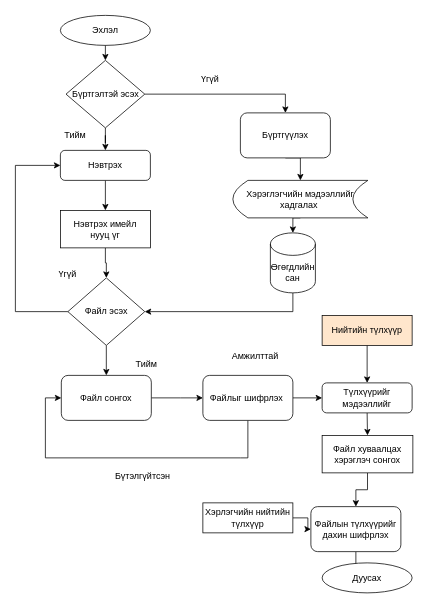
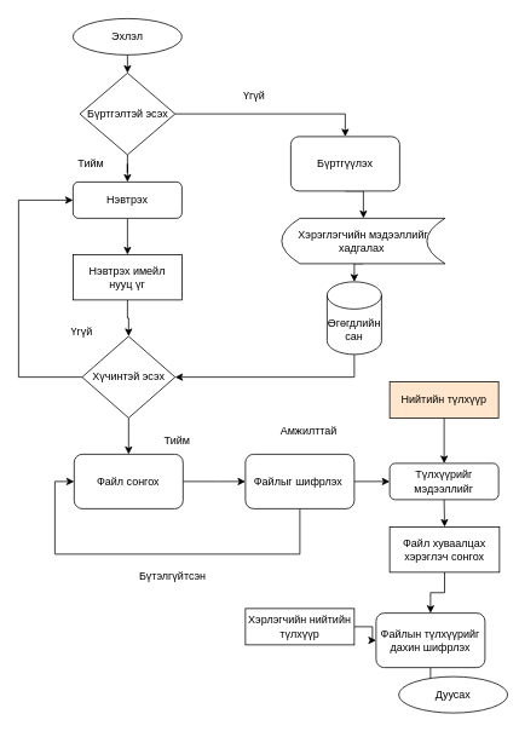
  <mxCell id="0" />
  <mxCell id="1" parent="0" />
  <mxCell id="2" value="Эхлэл" style="ellipse;whiteSpace=wrap;html=1;" parent="1" vertex="1"><mxGeometry x="80" y="20" width="120" height="40" as="geometry" /></mxCell>
  <mxCell id="3" style="edgeStyle=orthogonalEdgeStyle;rounded=0;orthogonalLoop=1;jettySize=auto;html=1;entryX=0.5;entryY=0;entryDx=0;entryDy=0;" parent="1" source="5" target="7" edge="1"><mxGeometry relative="1" as="geometry" /></mxCell>
  <mxCell id="4" style="edgeStyle=orthogonalEdgeStyle;rounded=0;orthogonalLoop=1;jettySize=auto;html=1;entryX=0.5;entryY=0;entryDx=0;entryDy=0;" parent="1" source="5" target="9" edge="1"><mxGeometry relative="1" as="geometry" /></mxCell>
  <mxCell id="5" value="Бүртгэлтэй эсэх" style="rhombus;whiteSpace=wrap;html=1;" parent="1" vertex="1"><mxGeometry x="87.5" y="80" width="105" height="90" as="geometry" /></mxCell>
  <mxCell id="6" style="edgeStyle=orthogonalEdgeStyle;rounded=0;orthogonalLoop=1;jettySize=auto;html=1;exitX=0.5;exitY=1;exitDx=0;exitDy=0;entryX=0.5;entryY=0;entryDx=0;entryDy=0;" parent="1" source="7" target="31" edge="1"><mxGeometry relative="1" as="geometry" /></mxCell>
  <mxCell id="7" value="Бүртгүүлэх" style="rounded=1;whiteSpace=wrap;html=1;" parent="1" vertex="1"><mxGeometry x="320" y="150" width="120" height="60" as="geometry" /></mxCell>
  <mxCell id="8" style="edgeStyle=orthogonalEdgeStyle;rounded=0;orthogonalLoop=1;jettySize=auto;html=1;exitX=0.5;exitY=1;exitDx=0;exitDy=0;" parent="1" source="9" target="11" edge="1"><mxGeometry relative="1" as="geometry" /></mxCell>
  <mxCell id="9" value="Нэвтрэх" style="rounded=1;whiteSpace=wrap;html=1;" parent="1" vertex="1"><mxGeometry x="80" y="200" width="120" height="40" as="geometry" /></mxCell>
  <mxCell id="10" style="edgeStyle=orthogonalEdgeStyle;rounded=0;orthogonalLoop=1;jettySize=auto;html=1;exitX=0.5;exitY=1;exitDx=0;exitDy=0;entryX=0.5;entryY=0;entryDx=0;entryDy=0;" parent="1" source="11" target="14" edge="1"><mxGeometry relative="1" as="geometry" /></mxCell>
  <mxCell id="11" value="Нэвтрэх имейл&lt;br&gt;нууц үг" style="rounded=0;whiteSpace=wrap;html=1;" parent="1" vertex="1"><mxGeometry x="80" y="280" width="120" height="50" as="geometry" /></mxCell>
  <mxCell id="12" style="edgeStyle=orthogonalEdgeStyle;rounded=0;orthogonalLoop=1;jettySize=auto;html=1;exitX=0;exitY=0.5;exitDx=0;exitDy=0;entryX=0;entryY=0.5;entryDx=0;entryDy=0;" parent="1" source="14" target="9" edge="1"><mxGeometry relative="1" as="geometry"><Array as="points"><mxPoint x="20" y="415" /><mxPoint x="20" y="220" /></Array></mxGeometry></mxCell>
  <mxCell id="13" style="edgeStyle=orthogonalEdgeStyle;rounded=0;orthogonalLoop=1;jettySize=auto;html=1;exitX=0.5;exitY=1;exitDx=0;exitDy=0;entryX=0.5;entryY=0;entryDx=0;entryDy=0;" edge="1" parent="1" source="14" target="16"><mxGeometry relative="1" as="geometry" /></mxCell>
- <mxCell id="14" value="Файл эсэх" style="rhombus;whiteSpace=wrap;html=1;" parent="1" vertex="1"><mxGeometry x="90" y="370" width="102.5" height="90" as="geometry" /></mxCell>
+ <mxCell id="14" value="Хүчинтэй эсэх" style="rhombus;whiteSpace=wrap;html=1;" parent="1" vertex="1"><mxGeometry x="90" y="370" width="102.5" height="90" as="geometry" /></mxCell>
  <mxCell id="15" style="edgeStyle=orthogonalEdgeStyle;rounded=0;orthogonalLoop=1;jettySize=auto;html=1;exitX=1;exitY=0.5;exitDx=0;exitDy=0;entryX=0;entryY=0.5;entryDx=0;entryDy=0;" parent="1" source="16" target="19" edge="1"><mxGeometry relative="1" as="geometry"><Array as="points"><mxPoint x="240" y="530" /><mxPoint x="240" y="530" /></Array></mxGeometry></mxCell>
  <mxCell id="16" value="Файл сонгох" style="rounded=1;whiteSpace=wrap;html=1;" parent="1" vertex="1"><mxGeometry x="81.25" y="500" width="120" height="60" as="geometry" /></mxCell>
  <mxCell id="17" style="edgeStyle=orthogonalEdgeStyle;rounded=0;orthogonalLoop=1;jettySize=auto;html=1;exitX=0.5;exitY=1;exitDx=0;exitDy=0;entryX=0;entryY=0.5;entryDx=0;entryDy=0;" parent="1" source="19" target="16" edge="1"><mxGeometry relative="1" as="geometry"><Array as="points"><mxPoint x="320" y="610" /><mxPoint x="60" y="610" /><mxPoint x="60" y="560" /></Array></mxGeometry></mxCell>
  <mxCell id="18" style="edgeStyle=orthogonalEdgeStyle;rounded=0;orthogonalLoop=1;jettySize=auto;html=1;exitX=1;exitY=0.5;exitDx=0;exitDy=0;entryX=0;entryY=0.5;entryDx=0;entryDy=0;" parent="1" source="19" target="39" edge="1"><mxGeometry relative="1" as="geometry" /></mxCell>
  <mxCell id="19" value="Файлыг шифрлэх&amp;nbsp;" style="rounded=1;whiteSpace=wrap;html=1;" parent="1" vertex="1"><mxGeometry x="270" y="500" width="120" height="60" as="geometry" /></mxCell>
  <mxCell id="20" style="edgeStyle=orthogonalEdgeStyle;rounded=0;orthogonalLoop=1;jettySize=auto;html=1;exitX=0.5;exitY=1;exitDx=0;exitDy=0;entryX=0.5;entryY=0;entryDx=0;entryDy=0;" parent="1" source="21" target="23" edge="1"><mxGeometry relative="1" as="geometry" /></mxCell>
  <mxCell id="21" value="Файл хуваалцах хэрэглэч сонгох" style="rounded=0;whiteSpace=wrap;html=1;" parent="1" vertex="1"><mxGeometry x="429" y="580" width="121" height="50" as="geometry" /></mxCell>
  <mxCell id="22" value="" style="edgeStyle=orthogonalEdgeStyle;rounded=0;orthogonalLoop=1;jettySize=auto;html=1;" parent="1" source="23" target="26" edge="1"><mxGeometry relative="1" as="geometry" /></mxCell>
  <mxCell id="23" value="Файлын түлхүүрийг дахин шифрлэх" style="rounded=1;whiteSpace=wrap;html=1;" parent="1" vertex="1"><mxGeometry x="414" y="675" width="120" height="60" as="geometry" /></mxCell>
  <mxCell id="24" style="edgeStyle=orthogonalEdgeStyle;rounded=0;orthogonalLoop=1;jettySize=auto;html=1;exitX=0.5;exitY=1;exitDx=0;exitDy=0;entryX=0.5;entryY=0;entryDx=0;entryDy=0;" edge="1" parent="1" source="25" target="39"><mxGeometry relative="1" as="geometry" /></mxCell>
  <mxCell id="25" value="Нийтийн түлхүүр" style="rounded=0;whiteSpace=wrap;html=1;fillColor=#ffe6cc;" parent="1" vertex="1"><mxGeometry x="429" y="420" width="120" height="40" as="geometry" /></mxCell>
- <mxCell id="26" value="Дуусах" style="ellipse;whiteSpace=wrap;html=1;" parent="1" vertex="1"><mxGeometry x="429" y="750" width="120" height="40" as="geometry" /></mxCell>
+ <mxCell id="26" value="Дуусах" style="ellipse;whiteSpace=wrap;html=1;" parent="1" vertex="1"><mxGeometry x="439" y="745" width="120" height="40" as="geometry" /></mxCell>
  <mxCell id="27" value="" style="endArrow=classic;html=1;rounded=0;exitX=0.5;exitY=1;exitDx=0;exitDy=0;entryX=0.5;entryY=0;entryDx=0;entryDy=0;" parent="1" source="2" target="5" edge="1"><mxGeometry width="50" height="50" relative="1" as="geometry"><mxPoint x="140" y="380" as="sourcePoint" /><mxPoint x="190" y="330" as="targetPoint" /></mxGeometry></mxCell>
  <mxCell id="28" style="edgeStyle=orthogonalEdgeStyle;rounded=0;orthogonalLoop=1;jettySize=auto;html=1;exitX=0.5;exitY=1;exitDx=0;exitDy=0;exitPerimeter=0;entryX=1;entryY=0.5;entryDx=0;entryDy=0;" parent="1" source="29" target="14" edge="1"><mxGeometry relative="1" as="geometry" /></mxCell>
  <mxCell id="29" value="Өгөгдлийн сан" style="shape=cylinder3;whiteSpace=wrap;html=1;boundedLbl=1;backgroundOutline=1;size=15;" parent="1" vertex="1"><mxGeometry x="360" y="310" width="60" height="80" as="geometry" /></mxCell>
  <mxCell id="30" style="edgeStyle=orthogonalEdgeStyle;rounded=0;orthogonalLoop=1;jettySize=auto;html=1;exitX=0.5;exitY=1;exitDx=0;exitDy=0;entryX=0.5;entryY=0;entryDx=0;entryDy=0;entryPerimeter=0;" parent="1" source="31" target="29" edge="1"><mxGeometry relative="1" as="geometry" /></mxCell>
  <mxCell id="31" value="Хэрэглэгчийн мэдээллийг хадгалах&amp;nbsp;" style="shape=dataStorage;whiteSpace=wrap;html=1;fixedSize=1;" parent="1" vertex="1"><mxGeometry x="310" y="240" width="180" height="50" as="geometry" /></mxCell>
  <mxCell id="32" value="Тийм" style="text;strokeColor=none;align=center;fillColor=none;html=1;verticalAlign=middle;whiteSpace=wrap;rounded=0;" parent="1" vertex="1"><mxGeometry x="70" y="165" width="60" height="30" as="geometry" /></mxCell>
  <mxCell id="33" value="Үгүй" style="text;strokeColor=none;align=center;fillColor=none;html=1;verticalAlign=middle;whiteSpace=wrap;rounded=0;" parent="1" vertex="1"><mxGeometry x="60" y="350" width="60" height="30" as="geometry" /></mxCell>
  <mxCell id="34" value="Үгүй" style="text;strokeColor=none;align=center;fillColor=none;html=1;verticalAlign=middle;whiteSpace=wrap;rounded=0;" parent="1" vertex="1"><mxGeometry x="250" y="90" width="60" height="30" as="geometry" /></mxCell>
  <mxCell id="35" value="Тийм" style="text;strokeColor=none;align=center;fillColor=none;html=1;verticalAlign=middle;whiteSpace=wrap;rounded=0;" parent="1" vertex="1"><mxGeometry x="165" y="470" width="60" height="30" as="geometry" /></mxCell>
  <mxCell id="36" value="Бүтэлгүйтсэн" style="text;strokeColor=none;align=center;fillColor=none;html=1;verticalAlign=middle;whiteSpace=wrap;rounded=0;" parent="1" vertex="1"><mxGeometry x="160" y="620" width="60" height="30" as="geometry" /></mxCell>
  <mxCell id="37" value="Амжилттай" style="text;strokeColor=none;align=center;fillColor=none;html=1;verticalAlign=middle;whiteSpace=wrap;rounded=0;" parent="1" vertex="1"><mxGeometry x="310" y="460" width="60" height="30" as="geometry" /></mxCell>
  <mxCell id="38" style="edgeStyle=orthogonalEdgeStyle;rounded=0;orthogonalLoop=1;jettySize=auto;html=1;exitX=0.5;exitY=1;exitDx=0;exitDy=0;entryX=0.5;entryY=0;entryDx=0;entryDy=0;" parent="1" source="39" target="21" edge="1"><mxGeometry relative="1" as="geometry" /></mxCell>
  <mxCell id="39" value="Түлхүүрийг мэдээллийг" style="rounded=1;whiteSpace=wrap;html=1;" parent="1" vertex="1"><mxGeometry x="429" y="510" width="120" height="40" as="geometry" /></mxCell>
  <mxCell id="40" style="edgeStyle=orthogonalEdgeStyle;rounded=0;orthogonalLoop=1;jettySize=auto;html=1;exitX=1;exitY=0.5;exitDx=0;exitDy=0;" parent="1" source="41" target="23" edge="1"><mxGeometry relative="1" as="geometry" /></mxCell>
  <mxCell id="41" value="Хэрлэгчийн нийтийн түлхүүр" style="rounded=0;whiteSpace=wrap;html=1;" parent="1" vertex="1"><mxGeometry x="270" y="670" width="120" height="40" as="geometry" /></mxCell>
